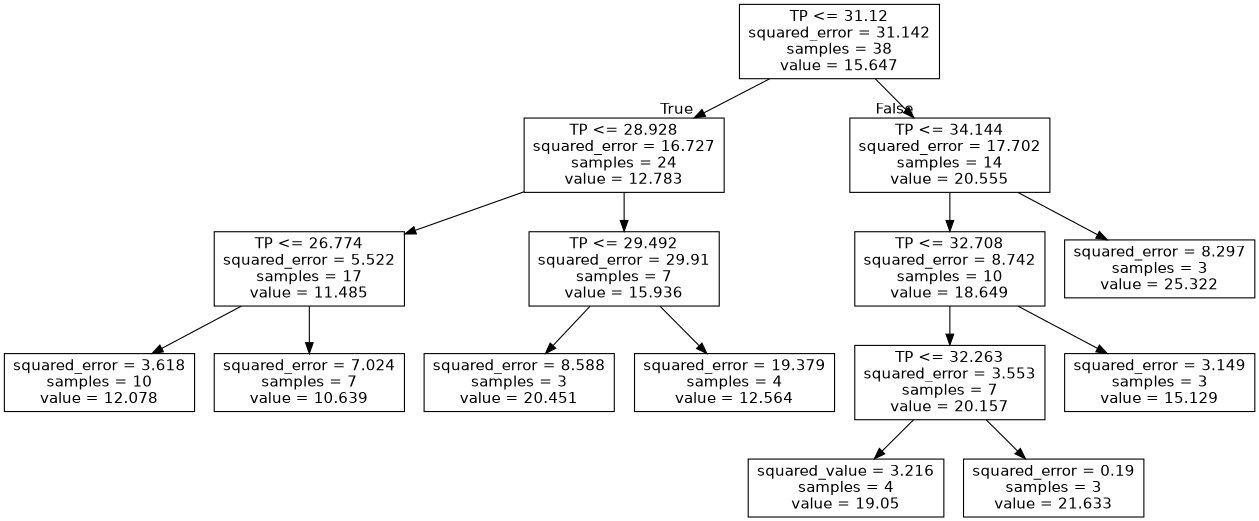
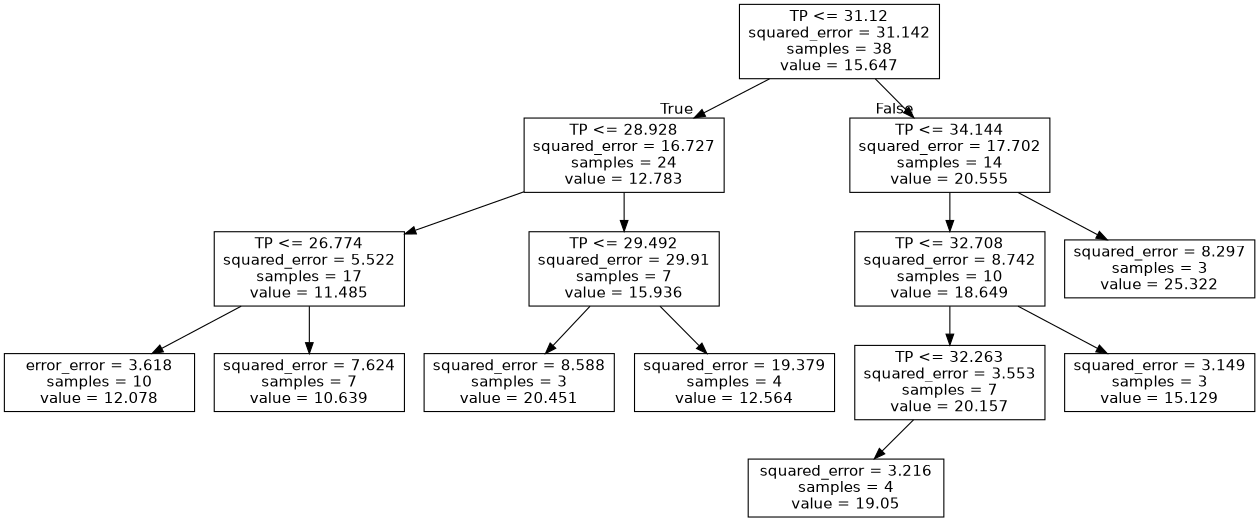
  digraph {
    node [fontname=helvetica shape=box]
    edge [fontname=helvetica]
    n1 [label="TP <= 31.12\nsquared_error = 31.142\nsamples = 38\nvalue = 15.647"]
    n2 [label="TP <= 28.928\nsquared_error = 16.727\nsamples = 24\nvalue = 12.783"]
    n3 [label="TP <= 34.144\nsquared_error = 17.702\nsamples = 14\nvalue = 20.555"]
    n4 [label="TP <= 26.774\nsquared_error = 5.522\nsamples = 17\nvalue = 11.485"]
    n5 [label="TP <= 29.492\nsquared_error = 29.91\nsamples = 7\nvalue = 15.936"]
    n6 [label="TP <= 32.708\nsquared_error = 8.742\nsamples = 10\nvalue = 18.649"]
    n7 [label="squared_error = 8.297\nsamples = 3\nvalue = 25.322"]
-   n8 [label="squared_error = 3.618\nsamples = 10\nvalue = 12.078"]
-   n9 [label="squared_error = 7.024\nsamples = 7\nvalue = 10.639"]
+   n8 [label="error_error = 3.618\nsamples = 10\nvalue = 12.078"]
+   n9 [label="squared_error = 7.624\nsamples = 7\nvalue = 10.639"]
    n10 [label="squared_error = 8.588\nsamples = 3\nvalue = 20.451"]
    n11 [label="squared_error = 19.379\nsamples = 4\nvalue = 12.564"]
    n12 [label="TP <= 32.263\nsquared_error = 3.553\nsamples = 7\nvalue = 20.157"]
    n13 [label="squared_error = 3.149\nsamples = 3\nvalue = 15.129"]
-   n14 [label="squared_value = 3.216\nsamples = 4\nvalue = 19.05"]
-   n15 [label="squared_error = 0.19\nsamples = 3\nvalue = 21.633"]
+   n14 [label="squared_error = 3.216\nsamples = 4\nvalue = 19.05"]
    n1 -> n2 [headlabel=True labelangle=45 labeldistance=2.5]
    n1 -> n3 [headlabel=False labelangle=-45 labeldistance=2.5]
    n2 -> n4
    n2 -> n5
    n3 -> n6
    n3 -> n7
    n4 -> n8
    n4 -> n9
    n5 -> n10
    n5 -> n11
    n6 -> n12
    n6 -> n13
    n12 -> n14
-   n12 -> n15
  }
